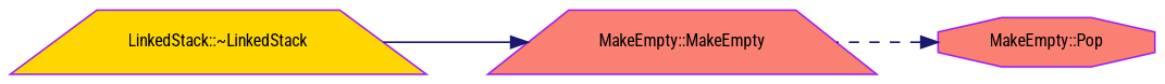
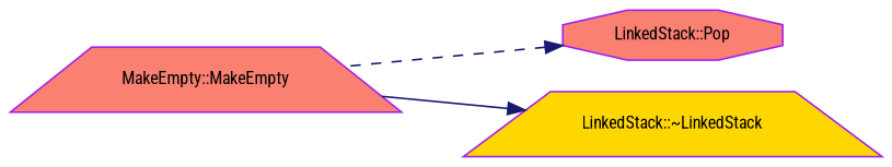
  digraph {
    fontname="Roboto Condensed"
    rankdir=RL
    node [color=purple fillcolor=salmon fontname="Roboto Condensed" fontsize=10 shape=trapezium style=filled]
    edge [color=midnightblue dir=back fontname="Roboto Condensed" fontsize=10 labelfontname=Helvetica labelfontsize=10]
-   n1 [fontcolor=black height=0.2 label="MakeEmpty::Pop" shape=octagon width=0.4]
+   n1 [fontcolor=black height=0.2 label="LinkedStack::Pop" shape=octagon width=0.4]
    n2 [height=0.2 label="MakeEmpty::MakeEmpty" width=0.4]
    n3 [fillcolor=gold height=0.2 label="LinkedStack::~LinkedStack" width=0.4]
    n1 -> n2 [style=dashed]
-   n2 -> n3 [style=solid]
+   n3 -> n2 [style=solid]
  }
